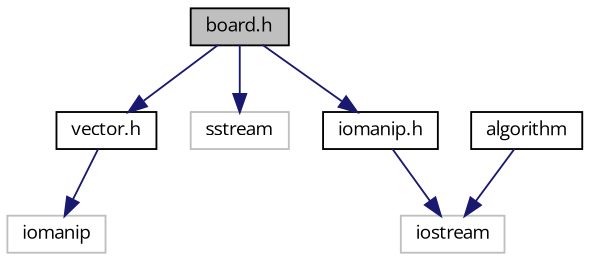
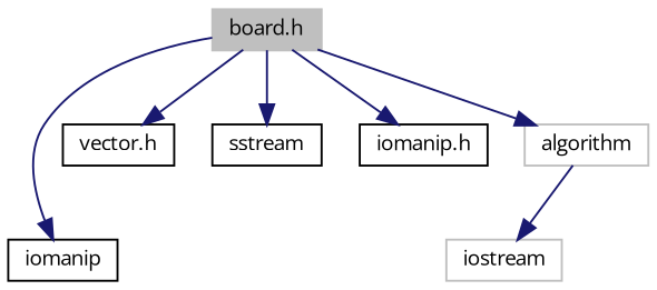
  digraph {
    fontname="Open Sans"
    node [color=grey75 fillcolor=white fontname="Open Sans" fontsize=10 shape=record style=filled]
    edge [color=midnightblue fontname="Open Sans" fontsize=10 labelfontname=Helvetica labelfontsize=10 style=solid]
-   n1 [color=black fillcolor=grey75 fontcolor=black height=0.2 label="board.h" width=0.4]
-   n2 [height=0.2 label=iomanip width=0.4]
-   n3 [color=black height=0.2 label=algorithm width=0.4]
-   n4 [height=0.2 label=sstream width=0.4]
+   n1 [fillcolor=grey75 fontcolor=black height=0.2 label="board.h" width=0.4]
+   n2 [color=black height=0.2 label=iomanip width=0.4]
+   n3 [height=0.2 label=algorithm width=0.4]
+   n4 [color=black height=0.2 label=sstream width=0.4]
    n5 [color=black height=0.2 label="vector.h" width=0.4]
    n6 [color=black height=0.2 label="iomanip.h" width=0.4]
    n7 [height=0.2 label=iostream width=0.4]
-   n5 -> n2
+   n1 -> n2
+   n1 -> n3
    n1 -> n4
    n1 -> n5
    n1 -> n6
    n3 -> n7
-   n6 -> n7
  }
